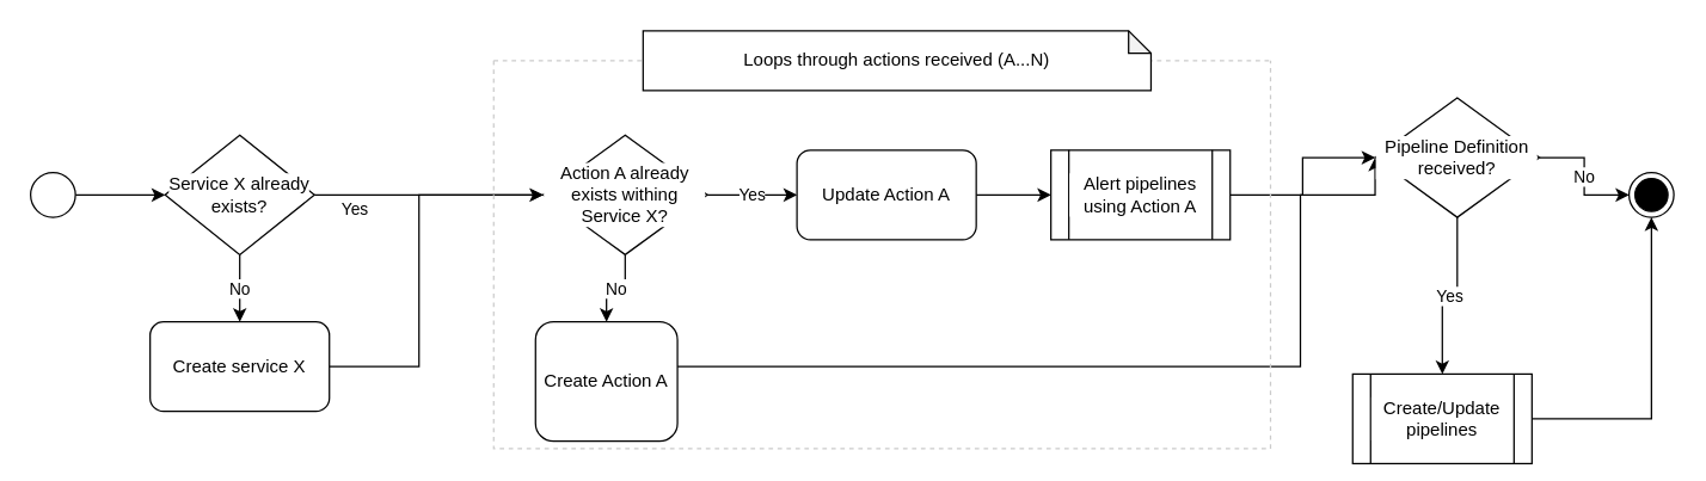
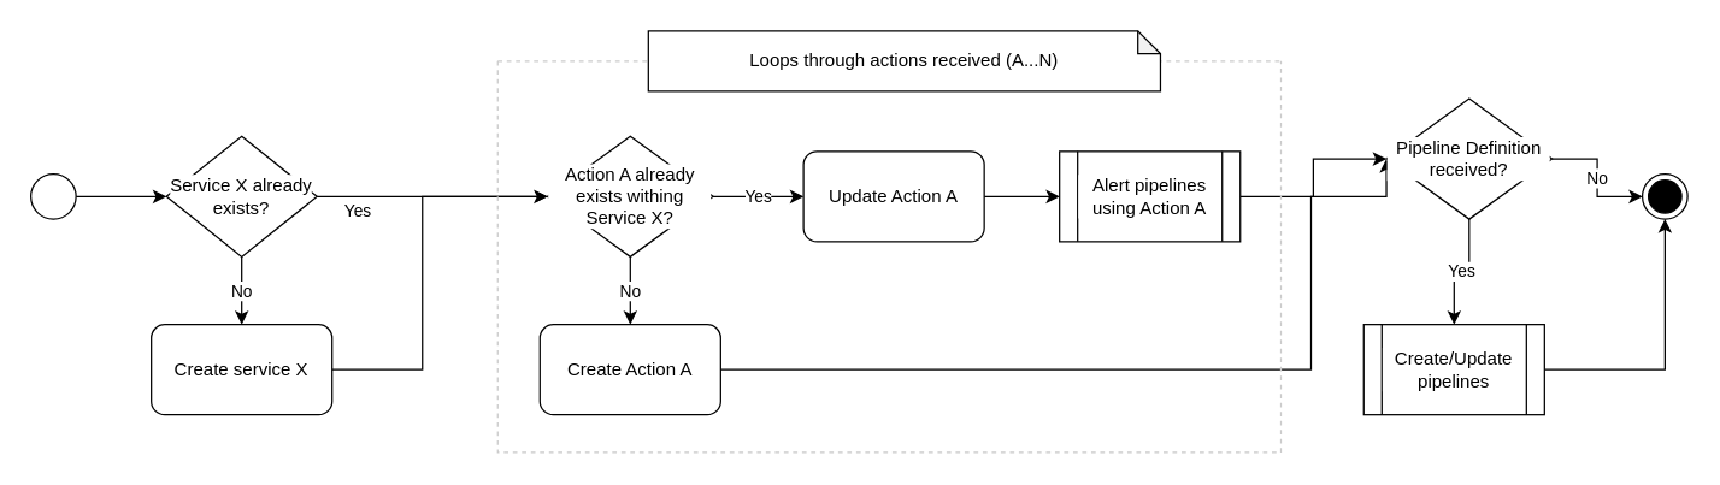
  <mxCell id="0" />
  <mxCell id="1" parent="0" />
  <mxCell id="2" style="edgeStyle=orthogonalEdgeStyle;rounded=0;orthogonalLoop=1;jettySize=auto;html=1;entryX=0;entryY=0.5;entryDx=0;entryDy=0;" edge="1" parent="1" source="3" target="9"><mxGeometry relative="1" as="geometry" /></mxCell>
  <mxCell id="3" value="" style="ellipse;fillColor=#ffffff;strokeColor=#000000;" vertex="1" parent="1"><mxGeometry x="20" y="115" width="30" height="30" as="geometry" /></mxCell>
  <mxCell id="4" value="" style="ellipse;html=1;shape=endState;fillColor=strokeColor;" vertex="1" parent="1"><mxGeometry x="1090" y="115" width="30" height="30" as="geometry" /></mxCell>
  <mxCell id="5" style="edgeStyle=orthogonalEdgeStyle;rounded=0;orthogonalLoop=1;jettySize=auto;html=1;entryX=0;entryY=0.5;entryDx=0;entryDy=0;" edge="1" parent="1" source="6" target="12"><mxGeometry relative="1" as="geometry"><Array as="points"><mxPoint x="280" y="245" /><mxPoint x="280" y="130" /></Array></mxGeometry></mxCell>
  <mxCell id="6" value="Create service X" style="rounded=1;whiteSpace=wrap;html=1;" vertex="1" parent="1"><mxGeometry x="100" y="215" width="120" height="60" as="geometry" /></mxCell>
  <mxCell id="7" value="No" style="edgeStyle=orthogonalEdgeStyle;rounded=0;orthogonalLoop=1;jettySize=auto;html=1;entryX=0.5;entryY=0;entryDx=0;entryDy=0;" edge="1" parent="1" source="9" target="6"><mxGeometry relative="1" as="geometry" /></mxCell>
  <mxCell id="8" value="Yes" style="edgeStyle=orthogonalEdgeStyle;rounded=0;orthogonalLoop=1;jettySize=auto;html=1;entryX=0;entryY=0.5;entryDx=0;entryDy=0;endArrow=open;" edge="1" parent="1" source="9" target="12"><mxGeometry x="-0.647" y="-10" relative="1" as="geometry"><mxPoint as="offset" /></mxGeometry></mxCell>
  <mxCell id="9" value="&lt;span style=&quot;background-color: rgb(255, 255, 255);&quot;&gt;Service X already exists?&lt;/span&gt;" style="rhombus;whiteSpace=wrap;html=1;" vertex="1" parent="1"><mxGeometry x="110" y="90" width="100" height="80" as="geometry" /></mxCell>
  <mxCell id="10" value="No" style="edgeStyle=orthogonalEdgeStyle;rounded=0;orthogonalLoop=1;jettySize=auto;html=1;entryX=0.5;entryY=0;entryDx=0;entryDy=0;" edge="1" parent="1" source="12" target="14"><mxGeometry relative="1" as="geometry" /></mxCell>
  <mxCell id="11" value="Yes" style="edgeStyle=orthogonalEdgeStyle;rounded=0;orthogonalLoop=1;jettySize=auto;html=1;entryX=0;entryY=0.5;entryDx=0;entryDy=0;" edge="1" parent="1" source="12" target="16"><mxGeometry relative="1" as="geometry" /></mxCell>
  <mxCell id="12" value="Action A already exists withing Service X?" style="rhombus;whiteSpace=wrap;html=1;labelBackgroundColor=#FFFFFF;" vertex="1" parent="1"><mxGeometry x="363" y="90" width="110" height="80" as="geometry" /></mxCell>
  <mxCell id="13" style="edgeStyle=orthogonalEdgeStyle;rounded=0;orthogonalLoop=1;jettySize=auto;html=1;entryX=0;entryY=0.5;entryDx=0;entryDy=0;" edge="1" parent="1" source="14" target="21"><mxGeometry relative="1" as="geometry"><Array as="points"><mxPoint x="870" y="245" /><mxPoint x="870" y="130" /></Array></mxGeometry></mxCell>
- <mxCell id="14" value="Create Action A" style="rounded=1;whiteSpace=wrap;html=1;" vertex="1" parent="1"><mxGeometry x="358" y="215" width="95" height="80" as="geometry" /></mxCell>
+ <mxCell id="14" value="Create Action A" style="rounded=1;whiteSpace=wrap;html=1;" vertex="1" parent="1"><mxGeometry x="358" y="215" width="120" height="60" as="geometry" /></mxCell>
  <mxCell id="15" style="edgeStyle=orthogonalEdgeStyle;rounded=0;orthogonalLoop=1;jettySize=auto;html=1;entryX=0;entryY=0.5;entryDx=0;entryDy=0;" edge="1" parent="1" source="16" target="18"><mxGeometry relative="1" as="geometry" /></mxCell>
  <mxCell id="16" value="Update Action A" style="rounded=1;whiteSpace=wrap;html=1;" vertex="1" parent="1"><mxGeometry x="533" y="100" width="120" height="60" as="geometry" /></mxCell>
  <mxCell id="17" style="edgeStyle=orthogonalEdgeStyle;rounded=0;orthogonalLoop=1;jettySize=auto;html=1;entryX=0;entryY=0.5;entryDx=0;entryDy=0;" edge="1" parent="1" source="18" target="21"><mxGeometry relative="1" as="geometry"><mxPoint x="910" y="130" as="targetPoint" /></mxGeometry></mxCell>
  <mxCell id="18" value="Alert pipelines using Action A" style="shape=process;whiteSpace=wrap;html=1;backgroundOutline=1;labelBackgroundColor=#FFFFFF;" vertex="1" parent="1"><mxGeometry x="703" y="100" width="120" height="60" as="geometry" /></mxCell>
  <mxCell id="19" value="Yes" style="edgeStyle=orthogonalEdgeStyle;rounded=0;orthogonalLoop=1;jettySize=auto;html=1;entryX=0.5;entryY=0;entryDx=0;entryDy=0;" edge="1" parent="1" source="21" target="23"><mxGeometry relative="1" as="geometry" /></mxCell>
  <mxCell id="20" value="No" style="edgeStyle=orthogonalEdgeStyle;rounded=0;orthogonalLoop=1;jettySize=auto;html=1;entryX=0;entryY=0.5;entryDx=0;entryDy=0;" edge="1" parent="1" source="21" target="4"><mxGeometry relative="1" as="geometry" /></mxCell>
  <mxCell id="21" value="Pipeline Definition received?" style="rhombus;whiteSpace=wrap;html=1;labelBackgroundColor=#FFFFFF;" vertex="1" parent="1"><mxGeometry x="920" y="65" width="110" height="80" as="geometry" /></mxCell>
  <mxCell id="22" style="edgeStyle=orthogonalEdgeStyle;rounded=0;orthogonalLoop=1;jettySize=auto;html=1;entryX=0.5;entryY=1;entryDx=0;entryDy=0;" edge="1" parent="1" source="23" target="4"><mxGeometry relative="1" as="geometry" /></mxCell>
- <mxCell id="23" value="Create/Update pipelines" style="shape=process;whiteSpace=wrap;html=1;backgroundOutline=1;labelBackgroundColor=#FFFFFF;" vertex="1" parent="1"><mxGeometry x="905" y="250" width="120" height="60" as="geometry" /></mxCell>
+ <mxCell id="23" value="Create/Update pipelines" style="shape=process;whiteSpace=wrap;html=1;backgroundOutline=1;labelBackgroundColor=#FFFFFF;" vertex="1" parent="1"><mxGeometry x="905" y="215" width="120" height="60" as="geometry" /></mxCell>
  <mxCell id="24" value="" style="swimlane;startSize=0;labelBackgroundColor=#FFFFFF;dashed=1;shadow=0;strokeColor=#CCCCCC;" vertex="1" parent="1"><mxGeometry x="330" y="40" width="520" height="260" as="geometry" /></mxCell>
  <mxCell id="25" value="Loops through actions received (A...N)" style="shape=note;whiteSpace=wrap;html=1;backgroundOutline=1;darkOpacity=0.05;labelBackgroundColor=#FFFFFF;size=15;" vertex="1" parent="1"><mxGeometry x="430" y="20" width="340" height="40" as="geometry" /></mxCell>
